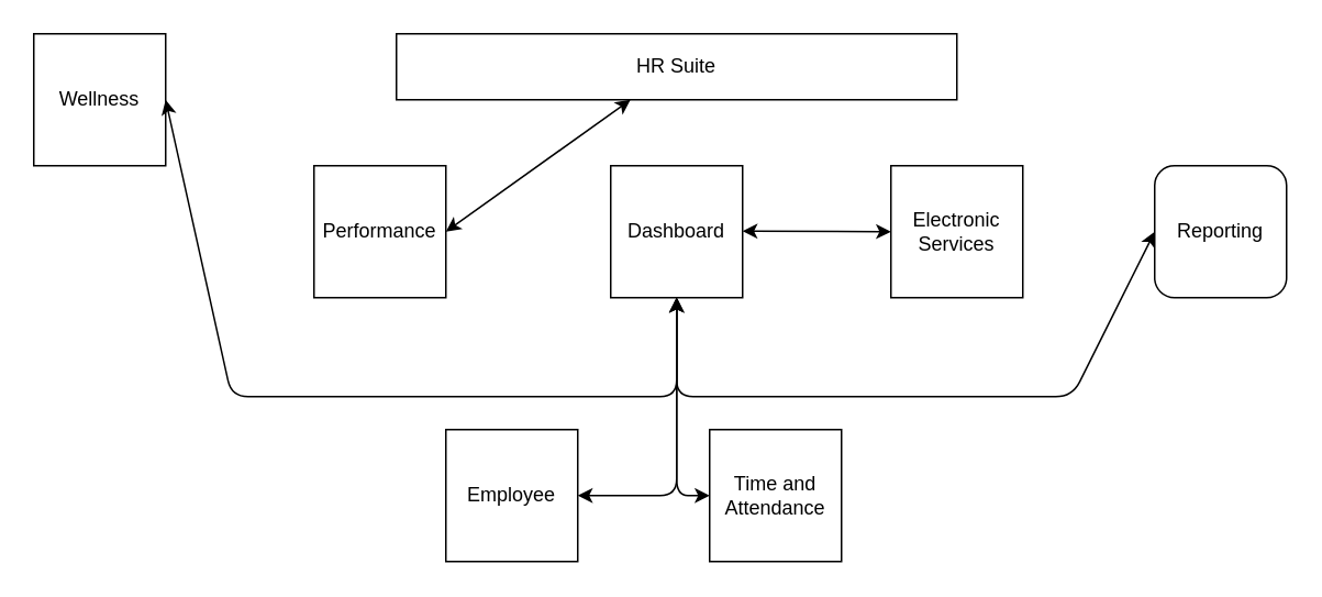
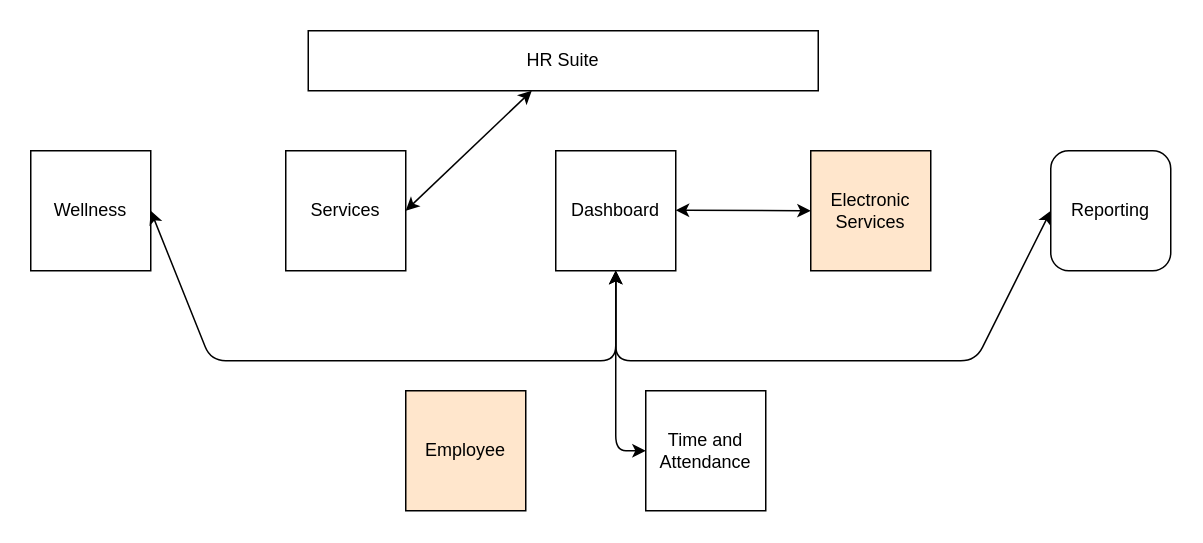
  <mxCell id="0" />
  <mxCell id="1" parent="0" />
- <mxCell id="2" value="Wellness" style="whiteSpace=wrap;html=1;aspect=fixed;" vertex="1" parent="1"><mxGeometry x="20" y="20" width="80" height="80" as="geometry" /></mxCell>
+ <mxCell id="2" value="Wellness" style="whiteSpace=wrap;html=1;aspect=fixed;" vertex="1" parent="1"><mxGeometry x="20" y="100" width="80" height="80" as="geometry" /></mxCell>
  <mxCell id="3" value="Dashboard" style="whiteSpace=wrap;html=1;aspect=fixed;" vertex="1" parent="1"><mxGeometry x="370" y="100" width="80" height="80" as="geometry" /></mxCell>
- <mxCell id="4" value="Performance" style="whiteSpace=wrap;html=1;aspect=fixed;" vertex="1" parent="1"><mxGeometry x="190" y="100" width="80" height="80" as="geometry" /></mxCell>
- <mxCell id="5" value="Electronic Services" style="whiteSpace=wrap;html=1;aspect=fixed;" vertex="1" parent="1"><mxGeometry x="540" y="100" width="80" height="80" as="geometry" /></mxCell>
+ <mxCell id="4" value="Services" style="whiteSpace=wrap;html=1;aspect=fixed;" vertex="1" parent="1"><mxGeometry x="190" y="100" width="80" height="80" as="geometry" /></mxCell>
+ <mxCell id="5" value="Electronic Services" style="whiteSpace=wrap;html=1;aspect=fixed;fillColor=#ffe6cc;" vertex="1" parent="1"><mxGeometry x="540" y="100" width="80" height="80" as="geometry" /></mxCell>
  <mxCell id="6" value="Reporting" style="whiteSpace=wrap;html=1;aspect=fixed;rounded=1;" vertex="1" parent="1"><mxGeometry x="700" y="100" width="80" height="80" as="geometry" /></mxCell>
- <mxCell id="7" value="HR Suite" style="rounded=0;whiteSpace=wrap;html=1;" vertex="1" parent="1"><mxGeometry x="240" width="340" height="40" as="geometry" y="20" /></mxCell>
+ <mxCell id="7" value="HR Suite" style="rounded=0;whiteSpace=wrap;html=1;" vertex="1" parent="1"><mxGeometry x="205" y="20" width="340" height="40" as="geometry" /></mxCell>
  <mxCell id="8" value="Time and Attendance" style="whiteSpace=wrap;html=1;aspect=fixed;" vertex="1" parent="1"><mxGeometry x="430" y="260" width="80" height="80" as="geometry" /></mxCell>
- <mxCell id="9" value="Employee" style="whiteSpace=wrap;html=1;aspect=fixed;" vertex="1" parent="1"><mxGeometry x="270" y="260" width="80" height="80" as="geometry" /></mxCell>
+ <mxCell id="9" value="Employee" style="whiteSpace=wrap;html=1;aspect=fixed;fillColor=#ffe6cc;" vertex="1" parent="1"><mxGeometry x="270" y="260" width="80" height="80" as="geometry" /></mxCell>
  <mxCell id="10" value="" style="endArrow=classic;startArrow=classic;html=1;exitX=1;exitY=0.5;exitDx=0;exitDy=0;" edge="1" parent="1" source="4" target="7"><mxGeometry width="50" height="50" relative="1" as="geometry"><mxPoint x="380" y="240" as="sourcePoint" /><mxPoint x="430" y="190" as="targetPoint" /></mxGeometry></mxCell>
  <mxCell id="11" value="" style="endArrow=classic;startArrow=classic;html=1;exitX=1;exitY=0.5;exitDx=0;exitDy=0;" edge="1" parent="1"><mxGeometry width="50" height="50" relative="1" as="geometry"><mxPoint x="450" y="139.66" as="sourcePoint" /><mxPoint x="540" y="140" as="targetPoint" /></mxGeometry></mxCell>
  <mxCell id="12" value="" style="endArrow=classic;startArrow=classic;html=1;entryX=0.5;entryY=1;entryDx=0;entryDy=0;exitX=1;exitY=0.5;exitDx=0;exitDy=0;" edge="1" parent="1" source="2" target="3"><mxGeometry width="50" height="50" relative="1" as="geometry"><mxPoint x="140" y="240" as="sourcePoint" /><mxPoint x="420" y="200" as="targetPoint" /><Array as="points"><mxPoint x="140" y="240" /><mxPoint x="410" y="240" /></Array></mxGeometry></mxCell>
  <mxCell id="13" value="" style="endArrow=classic;startArrow=classic;html=1;exitX=0.5;exitY=1;exitDx=0;exitDy=0;entryX=0;entryY=0.5;entryDx=0;entryDy=0;" edge="1" parent="1" source="3" target="6"><mxGeometry width="50" height="50" relative="1" as="geometry"><mxPoint x="365" y="210" as="sourcePoint" /><mxPoint x="410" y="240" as="targetPoint" /><Array as="points"><mxPoint x="410" y="240" /><mxPoint x="650" y="240" /></Array></mxGeometry></mxCell>
- <mxCell id="14" value="" style="endArrow=classic;startArrow=classic;html=1;entryX=0.5;entryY=1;entryDx=0;entryDy=0;exitX=1;exitY=0.5;exitDx=0;exitDy=0;" edge="1" parent="1" source="9" target="3"><mxGeometry width="50" height="50" relative="1" as="geometry"><mxPoint x="409.66" y="330" as="sourcePoint" /><mxPoint x="409.66" y="270" as="targetPoint" /><Array as="points"><mxPoint x="410" y="300" /></Array></mxGeometry></mxCell>
  <mxCell id="15" value="" style="endArrow=classic;startArrow=classic;html=1;exitX=0;exitY=0.5;exitDx=0;exitDy=0;" edge="1" parent="1" source="8"><mxGeometry width="50" height="50" relative="1" as="geometry"><mxPoint x="450" y="310" as="sourcePoint" /><mxPoint x="410" y="180" as="targetPoint" /><Array as="points"><mxPoint x="410" y="300" /></Array></mxGeometry></mxCell>
